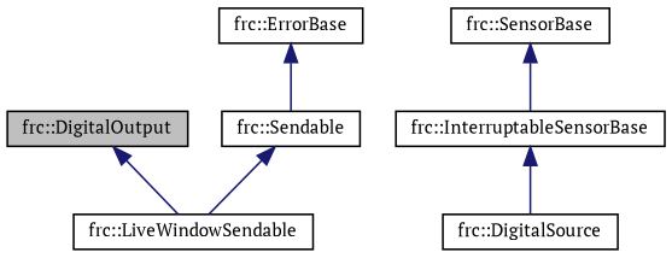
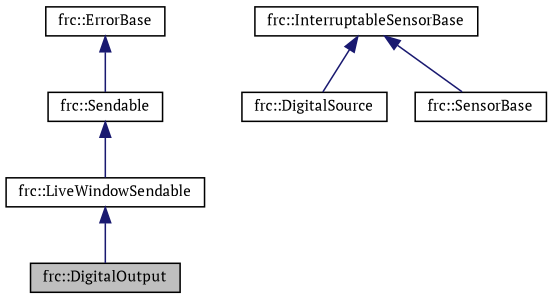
  digraph {
    fontname="PT Serif"
    node [color=black fillcolor=white fontname="PT Serif" fontsize=10 shape=record style=filled]
    edge [color=midnightblue dir=back fontname="PT Serif" fontsize=10 labelfontname=Helvetica labelfontsize=10 style=solid]
    n1 [fillcolor=grey75 fontcolor=black height=0.2 label="frc::DigitalOutput" width=0.4]
    n2 [height=0.2 label="frc::DigitalSource" width=0.4]
    n3 [height=0.2 label="frc::InterruptableSensorBase" width=0.4]
    n4 [height=0.2 label="frc::SensorBase" width=0.4]
    n5 [height=0.2 label="frc::ErrorBase" width=0.4]
    n6 [height=0.2 label="frc::Sendable" width=0.4]
    n7 [height=0.2 label="frc::LiveWindowSendable" width=0.4]
    n3 -> n2
-   n4 -> n3
+   n3 -> n4
    n5 -> n6
    n6 -> n7
-   n1 -> n7
+   n7 -> n1
  }
